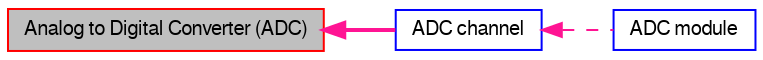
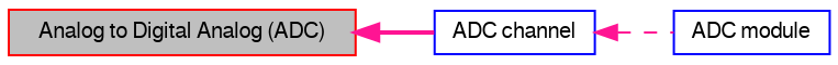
  digraph {
    rankdir=LR
    node [color=blue fillcolor=white fontname=FreeSans fontsize=10 shape=record style=filled]
    edge [color=deeppink dir=back fontname=FreeSans fontsize=10 labelfontname=FreeSans labelfontsize=10 shape=plaintext]
    n1 [height=0.2 label="ADC module" width=0.4]
    n2 [height=0.2 label="ADC channel" width=0.4]
-   n3 [color=red fillcolor=grey75 fontcolor=black height=0.2 label="Analog to Digital Converter (ADC)" width=0.4]
+   n3 [color=red fillcolor=grey75 fontcolor=black height=0.2 label="Analog to Digital Analog (ADC)" width=0.4]
    n2 -> n1 [style=dashed]
    n3 -> n2 [style=bold]
  }
